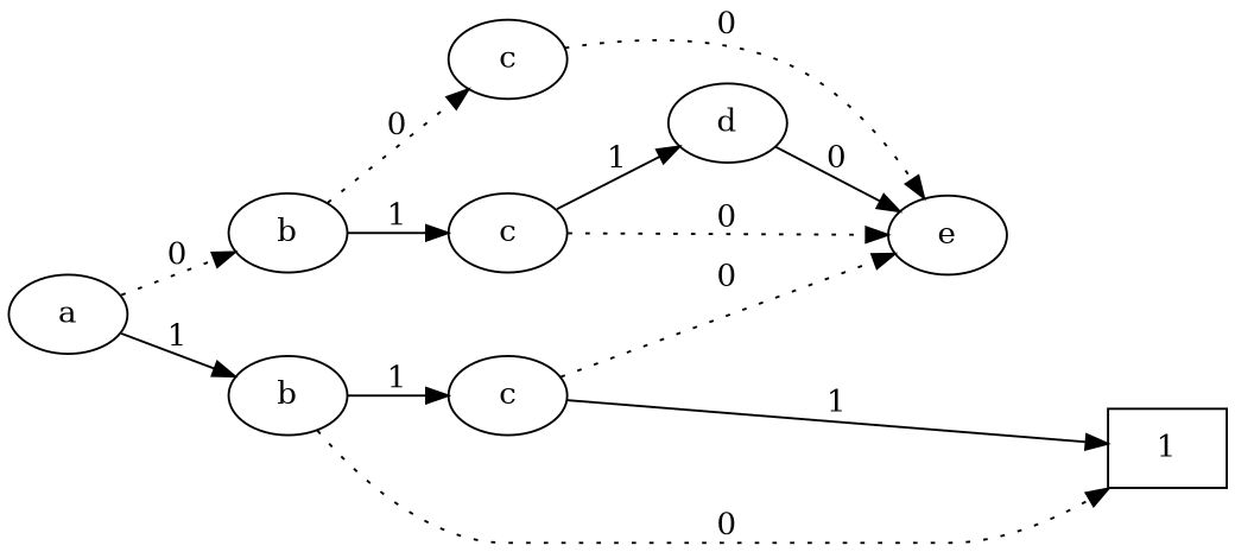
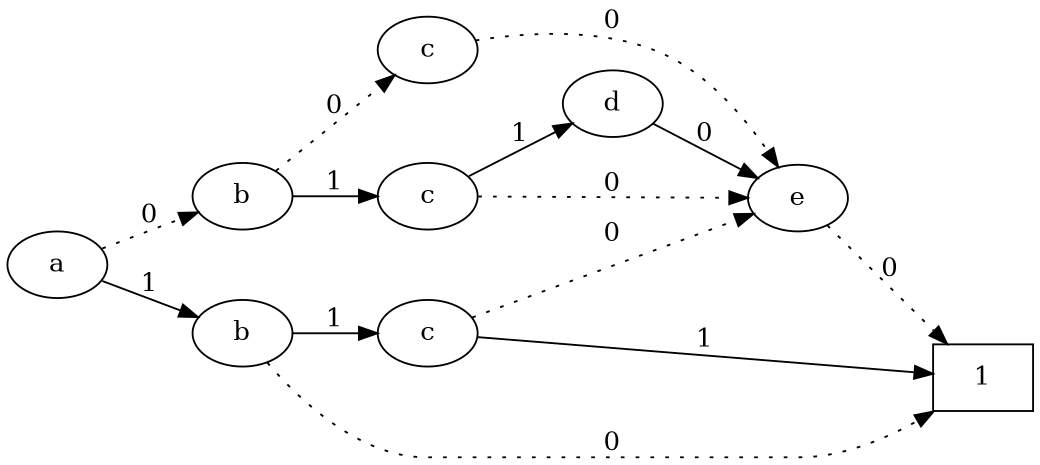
  digraph {
    rankdir=LR
    edge [style=dotted]
    n1 [label=a]
    n2 [label=b]
    n3 [label=b]
    n4 [label=c]
    n5 [label=c]
    n6 [label=c]
    n7 [label=d]
    n8 [label=e]
    n9 [label=1 shape=box]
    subgraph sub_1 {
      rank=same
      n1
    }
    subgraph sub_2 {
      rank=same
      n2
      n3
    }
    subgraph sub_3 {
      rank=same
      n4
      n5
      n6
    }
    subgraph sub_4 {
      rank=same
      n7
    }
    subgraph sub_5 {
      rank=same
      n8
    }
    n1 -> n2 [label=0]
    n1 -> n3 [label=1 style=solid]
    n2 -> n4 [label=0]
    n2 -> n5 [label=1 style=solid]
    n3 -> n6 [label=1 style=solid]
    n3 -> n9 [label=0]
    n4 -> n8 [label=0]
    n5 -> n7 [label=1 style=solid]
    n5 -> n8 [label=0]
    n6 -> n8 [label=0]
    n6 -> n9 [label=1 style=solid]
    n7 -> n8 [label=0 style=solid]
+   n8 -> n9 [label=0]
  }
